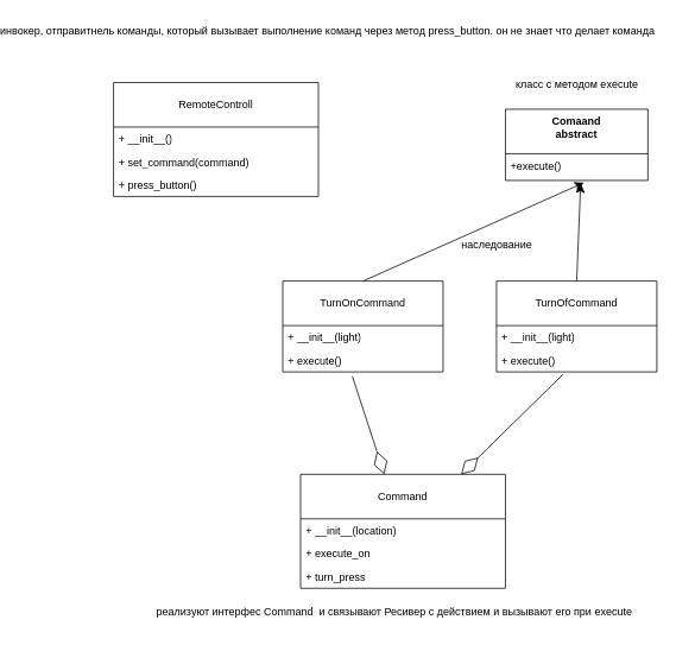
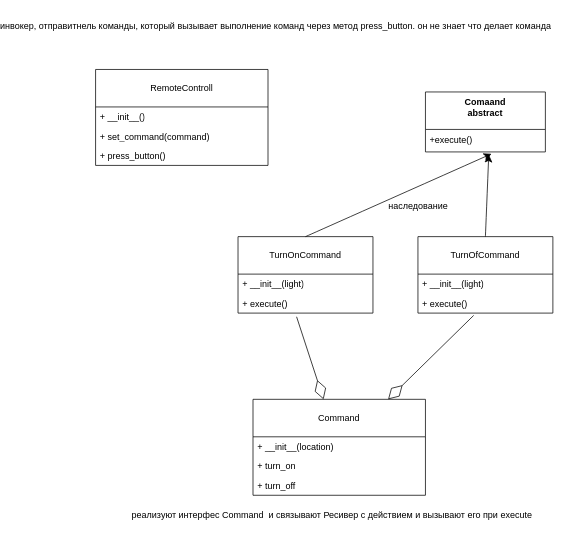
  <mxCell id="0" />
  <mxCell id="1" parent="0" />
  <mxCell id="2" value="&lt;div&gt;Comaand&lt;/div&gt;&lt;div&gt;abstract&lt;/div&gt;" style="swimlane;fontStyle=1;align=center;verticalAlign=top;childLayout=stackLayout;horizontal=1;startSize=50;horizontalStack=0;resizeParent=1;resizeParentMax=0;resizeLast=0;collapsible=1;marginBottom=0;whiteSpace=wrap;html=1;" vertex="1" parent="1"><mxGeometry x="555" y="122" width="160" height="80" as="geometry" /></mxCell>
  <mxCell id="3" value="+execute()" style="text;strokeColor=none;fillColor=none;align=left;verticalAlign=top;spacingLeft=4;spacingRight=4;overflow=hidden;rotatable=0;points=[[0,0.5],[1,0.5]];portConstraint=eastwest;whiteSpace=wrap;html=1;" vertex="1" parent="2"><mxGeometry y="50" width="160" height="30" as="geometry" /></mxCell>
  <mxCell id="4" value="Command" style="swimlane;fontStyle=0;childLayout=stackLayout;horizontal=1;startSize=50;fillColor=none;horizontalStack=0;resizeParent=1;resizeParentMax=0;resizeLast=0;collapsible=1;marginBottom=0;whiteSpace=wrap;html=1;" vertex="1" parent="1"><mxGeometry x="325" y="532" width="230" height="128" as="geometry" /></mxCell>
  <mxCell id="5" value="+ __init__(location)" style="text;strokeColor=none;fillColor=none;align=left;verticalAlign=top;spacingLeft=4;spacingRight=4;overflow=hidden;rotatable=0;points=[[0,0.5],[1,0.5]];portConstraint=eastwest;whiteSpace=wrap;html=1;" vertex="1" parent="4"><mxGeometry y="50" width="230" height="26" as="geometry" /></mxCell>
- <mxCell id="6" value="+ execute_on&amp;nbsp;" style="text;strokeColor=none;fillColor=none;align=left;verticalAlign=top;spacingLeft=4;spacingRight=4;overflow=hidden;rotatable=0;points=[[0,0.5],[1,0.5]];portConstraint=eastwest;whiteSpace=wrap;html=1;" vertex="1" parent="4"><mxGeometry y="76" width="230" height="26" as="geometry" /></mxCell>
- <mxCell id="7" value="+ turn_press&amp;nbsp;" style="text;strokeColor=none;fillColor=none;align=left;verticalAlign=top;spacingLeft=4;spacingRight=4;overflow=hidden;rotatable=0;points=[[0,0.5],[1,0.5]];portConstraint=eastwest;whiteSpace=wrap;html=1;" vertex="1" parent="4"><mxGeometry y="102" width="230" height="26" as="geometry" /></mxCell>
+ <mxCell id="6" value="+ turn_on&amp;nbsp;" style="text;strokeColor=none;fillColor=none;align=left;verticalAlign=top;spacingLeft=4;spacingRight=4;overflow=hidden;rotatable=0;points=[[0,0.5],[1,0.5]];portConstraint=eastwest;whiteSpace=wrap;html=1;" vertex="1" parent="4"><mxGeometry y="76" width="230" height="26" as="geometry" /></mxCell>
+ <mxCell id="7" value="+ turn_off&amp;nbsp;" style="text;strokeColor=none;fillColor=none;align=left;verticalAlign=top;spacingLeft=4;spacingRight=4;overflow=hidden;rotatable=0;points=[[0,0.5],[1,0.5]];portConstraint=eastwest;whiteSpace=wrap;html=1;" vertex="1" parent="4"><mxGeometry y="102" width="230" height="26" as="geometry" /></mxCell>
  <mxCell id="8" value="TurnOnCommand" style="swimlane;fontStyle=0;childLayout=stackLayout;horizontal=1;startSize=50;fillColor=none;horizontalStack=0;resizeParent=1;resizeParentMax=0;resizeLast=0;collapsible=1;marginBottom=0;whiteSpace=wrap;html=1;" vertex="1" parent="1"><mxGeometry x="305" y="315" width="180" height="102" as="geometry" /></mxCell>
  <mxCell id="9" value="+ __init__(light)" style="text;strokeColor=none;fillColor=none;align=left;verticalAlign=top;spacingLeft=4;spacingRight=4;overflow=hidden;rotatable=0;points=[[0,0.5],[1,0.5]];portConstraint=eastwest;whiteSpace=wrap;html=1;" vertex="1" parent="8"><mxGeometry y="50" width="180" height="26" as="geometry" /></mxCell>
  <mxCell id="10" value="+ execute()" style="text;strokeColor=none;fillColor=none;align=left;verticalAlign=top;spacingLeft=4;spacingRight=4;overflow=hidden;rotatable=0;points=[[0,0.5],[1,0.5]];portConstraint=eastwest;whiteSpace=wrap;html=1;" vertex="1" parent="8"><mxGeometry y="76" width="180" height="26" as="geometry" /></mxCell>
  <mxCell id="11" value="TurnOfCommand" style="swimlane;fontStyle=0;childLayout=stackLayout;horizontal=1;startSize=50;fillColor=none;horizontalStack=0;resizeParent=1;resizeParentMax=0;resizeLast=0;collapsible=1;marginBottom=0;whiteSpace=wrap;html=1;" vertex="1" parent="1"><mxGeometry x="545" y="315" width="180" height="102" as="geometry" /></mxCell>
  <mxCell id="12" value="+ __init__(light)" style="text;strokeColor=none;fillColor=none;align=left;verticalAlign=top;spacingLeft=4;spacingRight=4;overflow=hidden;rotatable=0;points=[[0,0.5],[1,0.5]];portConstraint=eastwest;whiteSpace=wrap;html=1;" vertex="1" parent="11"><mxGeometry y="50" width="180" height="26" as="geometry" /></mxCell>
  <mxCell id="13" value="+ execute()" style="text;strokeColor=none;fillColor=none;align=left;verticalAlign=top;spacingLeft=4;spacingRight=4;overflow=hidden;rotatable=0;points=[[0,0.5],[1,0.5]];portConstraint=eastwest;whiteSpace=wrap;html=1;" vertex="1" parent="11"><mxGeometry y="76" width="180" height="26" as="geometry" /></mxCell>
  <mxCell id="14" value="RemoteControll" style="swimlane;fontStyle=0;childLayout=stackLayout;horizontal=1;startSize=50;fillColor=none;horizontalStack=0;resizeParent=1;resizeParentMax=0;resizeLast=0;collapsible=1;marginBottom=0;whiteSpace=wrap;html=1;" vertex="1" parent="1"><mxGeometry x="115" y="92" width="230" height="128" as="geometry" /></mxCell>
  <mxCell id="15" value="+ __init__()" style="text;strokeColor=none;fillColor=none;align=left;verticalAlign=top;spacingLeft=4;spacingRight=4;overflow=hidden;rotatable=0;points=[[0,0.5],[1,0.5]];portConstraint=eastwest;whiteSpace=wrap;html=1;" vertex="1" parent="14"><mxGeometry y="50" width="230" height="26" as="geometry" /></mxCell>
  <mxCell id="16" value="+ set_command(command)" style="text;strokeColor=none;fillColor=none;align=left;verticalAlign=top;spacingLeft=4;spacingRight=4;overflow=hidden;rotatable=0;points=[[0,0.5],[1,0.5]];portConstraint=eastwest;whiteSpace=wrap;html=1;" vertex="1" parent="14"><mxGeometry y="76" width="230" height="26" as="geometry" /></mxCell>
  <mxCell id="17" value="+ press_button()" style="text;strokeColor=none;fillColor=none;align=left;verticalAlign=top;spacingLeft=4;spacingRight=4;overflow=hidden;rotatable=0;points=[[0,0.5],[1,0.5]];portConstraint=eastwest;whiteSpace=wrap;html=1;" vertex="1" parent="14"><mxGeometry y="102" width="230" height="26" as="geometry" /></mxCell>
  <mxCell id="18" value="инвокер, отправитнель команды, который вызывает выполнение команд через метод press_button. он не знает что делает команда" style="text;html=1;align=center;verticalAlign=middle;resizable=0;points=[];autosize=1;strokeColor=none;fillColor=none;" vertex="1" parent="1"><mxGeometry x="20" y="20" width="670" height="30" as="geometry" /></mxCell>
- <mxCell id="19" value="класс с методом execute" style="text;html=1;align=center;verticalAlign=middle;resizable=0;points=[];autosize=1;strokeColor=none;fillColor=none;" vertex="1" parent="1"><mxGeometry x="565" y="80" width="140" height="30" as="geometry" /></mxCell>
  <mxCell id="20" value="реализуют интерфес Command&amp;nbsp; и связывают Ресивер с действием и вызывают его при execute" style="text;html=1;align=center;verticalAlign=middle;resizable=0;points=[];autosize=1;strokeColor=none;fillColor=none;" vertex="1" parent="1"><mxGeometry x="185" y="672" width="490" height="30" as="geometry" /></mxCell>
  <mxCell id="21" value="" style="endArrow=classic;html=1;rounded=0;fontSize=12;startSize=8;endSize=8;curved=1;entryX=0.528;entryY=1.114;entryDx=0;entryDy=0;entryPerimeter=0;exitX=0.5;exitY=0;exitDx=0;exitDy=0;" edge="1" parent="1" source="11" target="3"><mxGeometry width="50" height="50" relative="1" as="geometry"><mxPoint x="724" y="398" as="sourcePoint" /><mxPoint x="625" y="262" as="targetPoint" /></mxGeometry></mxCell>
  <mxCell id="22" value="" style="endArrow=classic;html=1;rounded=0;fontSize=12;startSize=8;endSize=8;curved=1;entryX=0.551;entryY=1.084;entryDx=0;entryDy=0;entryPerimeter=0;exitX=0.5;exitY=0;exitDx=0;exitDy=0;" edge="1" parent="1" source="8" target="3"><mxGeometry width="50" height="50" relative="1" as="geometry"><mxPoint x="574" y="358" as="sourcePoint" /><mxPoint x="475" y="222" as="targetPoint" /></mxGeometry></mxCell>
  <mxCell id="23" value="наследование" style="text;html=1;align=center;verticalAlign=middle;resizable=0;points=[];autosize=1;strokeColor=none;fillColor=none;" vertex="1" parent="1"><mxGeometry x="500" y="260" width="90" height="30" as="geometry" /></mxCell>
  <mxCell id="24" value="" style="endArrow=diamondThin;endFill=0;endSize=24;html=1;rounded=0;exitX=0.413;exitY=1.118;exitDx=0;exitDy=0;exitPerimeter=0;" edge="1" parent="1" source="13" target="4"><mxGeometry width="160" relative="1" as="geometry"><mxPoint x="555" y="402" as="sourcePoint" /><mxPoint x="715" y="402" as="targetPoint" /></mxGeometry></mxCell>
  <mxCell id="25" value="" style="endArrow=diamondThin;endFill=0;endSize=24;html=1;rounded=0;exitX=0.434;exitY=1.188;exitDx=0;exitDy=0;exitPerimeter=0;" edge="1" parent="1" source="10" target="4"><mxGeometry width="160" relative="1" as="geometry"><mxPoint x="509" y="662" as="sourcePoint" /><mxPoint x="395" y="774" as="targetPoint" /></mxGeometry></mxCell>
